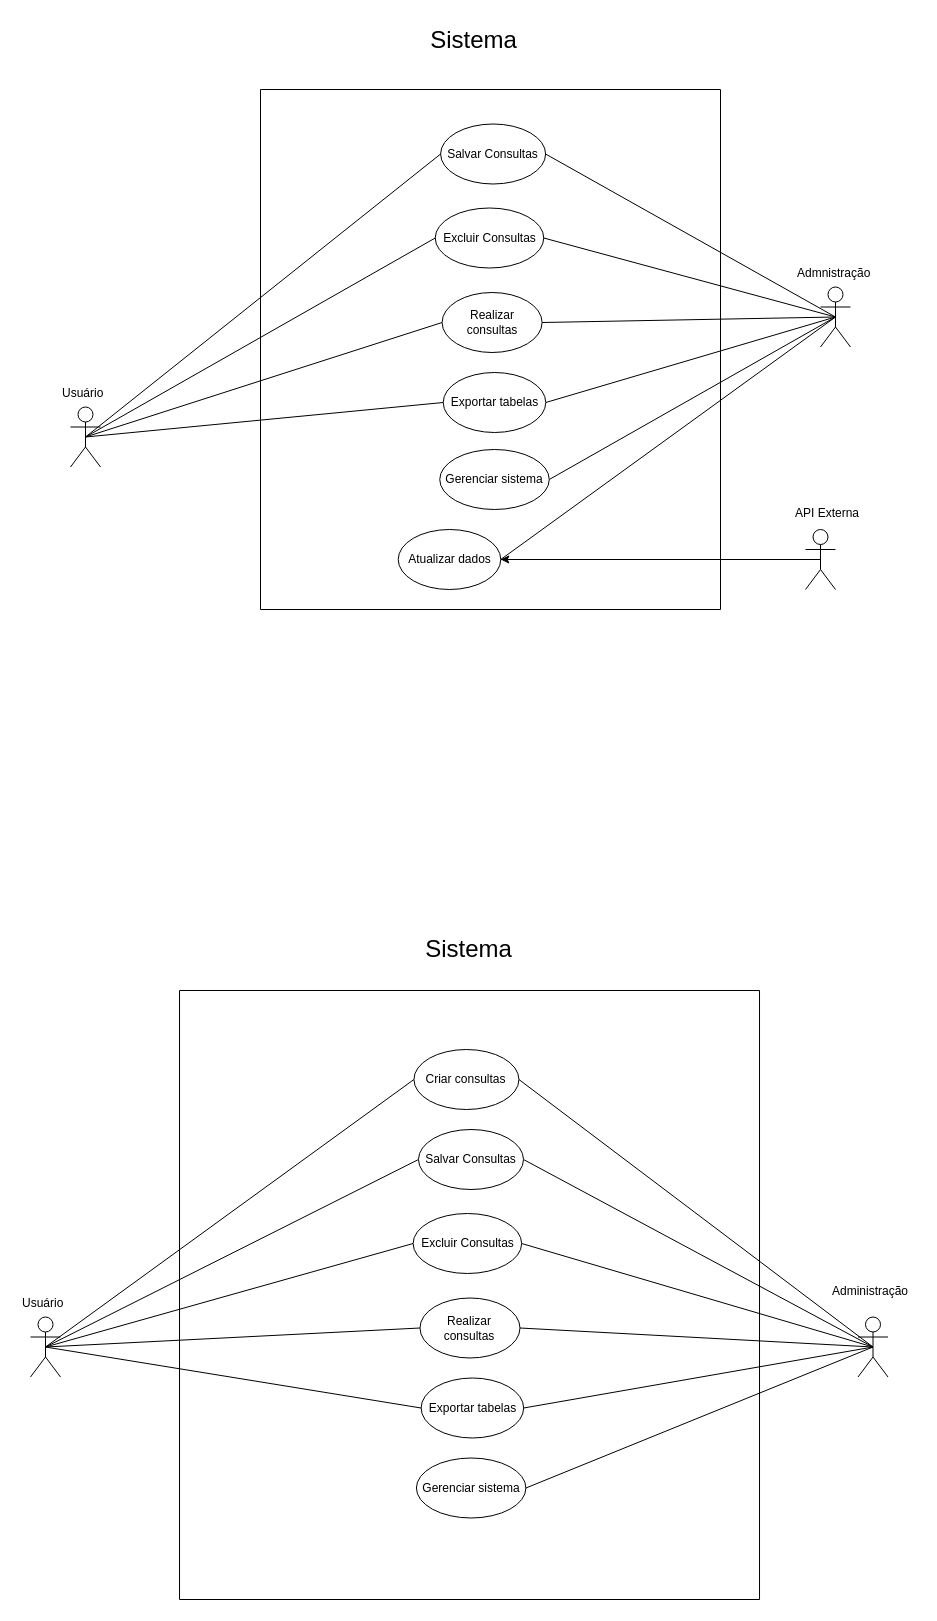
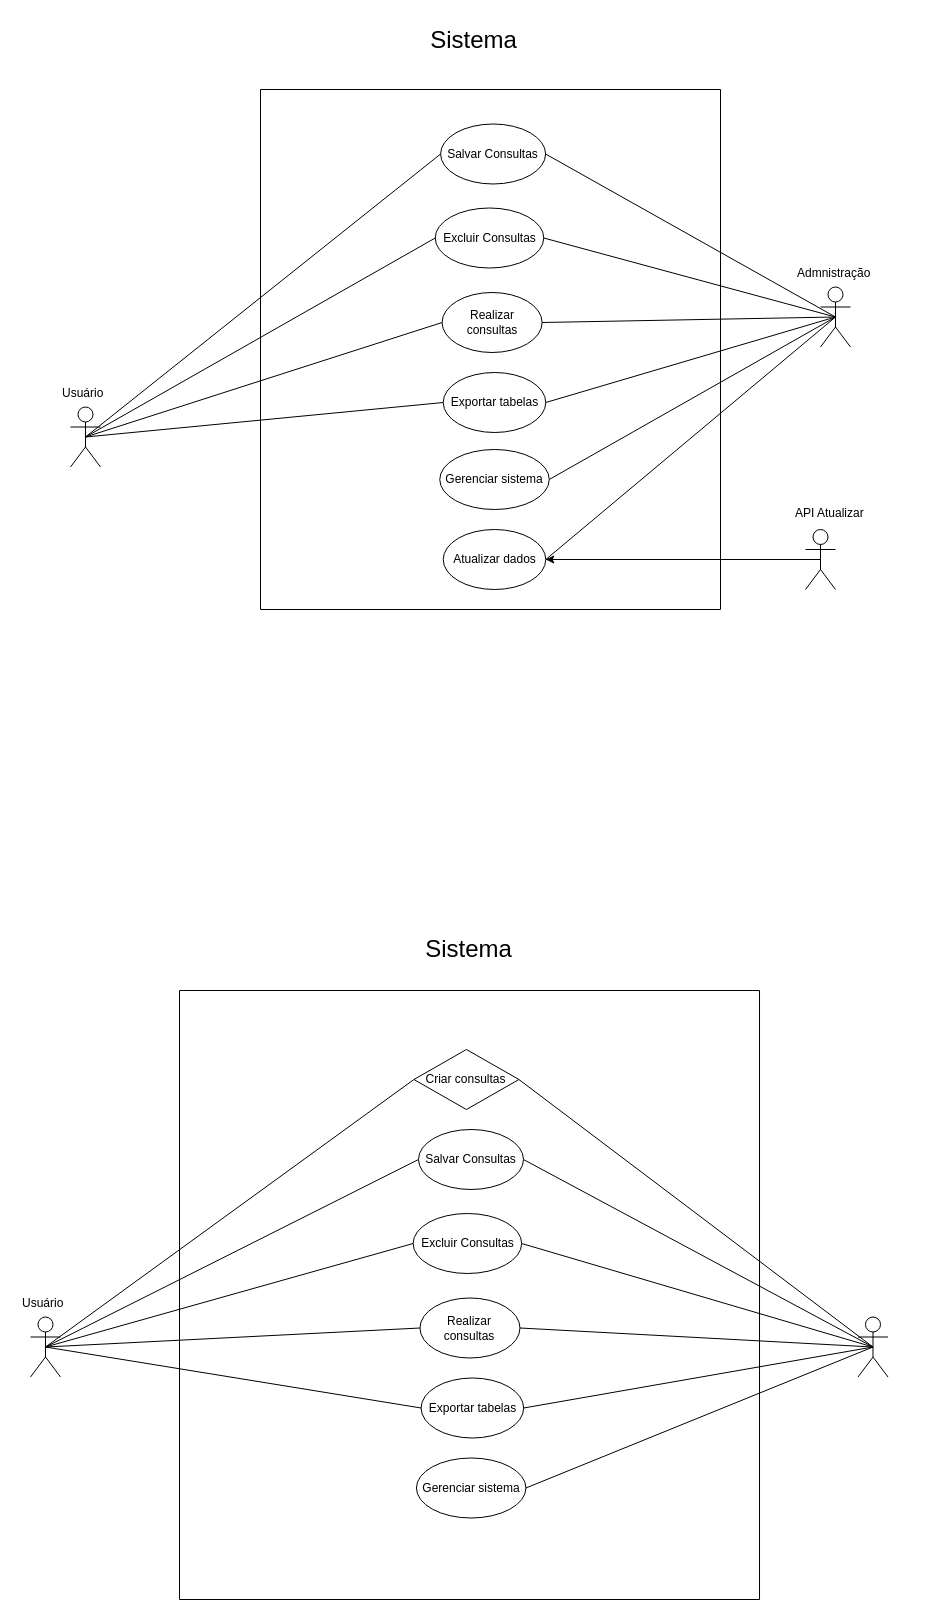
  <mxCell id="0" />
  <mxCell id="1" parent="0" />
  <mxCell id="2" value="" style="shape=umlActor;verticalLabelPosition=bottom;verticalAlign=top;html=1;outlineConnect=0;" vertex="1" parent="1"><mxGeometry x="820" y="286.5" width="30" height="60" as="geometry" /></mxCell>
  <mxCell id="3" value="" style="shape=umlActor;verticalLabelPosition=bottom;verticalAlign=top;html=1;outlineConnect=0;" vertex="1" parent="1"><mxGeometry x="805" y="529" width="30" height="60" as="geometry" /></mxCell>
  <mxCell id="4" value="" style="shape=umlActor;verticalLabelPosition=bottom;verticalAlign=top;html=1;outlineConnect=0;" vertex="1" parent="1"><mxGeometry x="70" y="406.5" width="30" height="60" as="geometry" /></mxCell>
  <mxCell id="5" value="&lt;font style=&quot;font-size: 24px;&quot;&gt;Sistema&lt;/font&gt;" style="text;html=1;align=center;verticalAlign=middle;resizable=0;points=[];autosize=1;strokeColor=none;fillColor=none;fontSize=12;fontFamily=Helvetica;fontColor=default;" vertex="1" parent="1"><mxGeometry x="417.62" y="20" width="110" height="40" as="geometry" /></mxCell>
  <mxCell id="6" value="" style="endArrow=none;html=1;rounded=0;exitX=0;exitY=0.5;exitDx=0;exitDy=0;entryX=0.5;entryY=0.5;entryDx=0;entryDy=0;entryPerimeter=0;" edge="1" parent="1" source="43" target="4"><mxGeometry width="50" height="50" relative="1" as="geometry"><mxPoint x="430" y="366" as="sourcePoint" /><mxPoint x="-110" y="449" as="targetPoint" /></mxGeometry></mxCell>
  <mxCell id="7" value="" style="endArrow=none;html=1;rounded=0;exitX=0;exitY=0.5;exitDx=0;exitDy=0;entryX=0.5;entryY=0.5;entryDx=0;entryDy=0;entryPerimeter=0;" edge="1" parent="1" source="44" target="4"><mxGeometry width="50" height="50" relative="1" as="geometry"><mxPoint x="420" y="435" as="sourcePoint" /><mxPoint x="-100" y="449" as="targetPoint" /></mxGeometry></mxCell>
  <mxCell id="8" value="" style="endArrow=none;html=1;rounded=0;entryX=1;entryY=0.5;entryDx=0;entryDy=0;exitX=0.5;exitY=0.5;exitDx=0;exitDy=0;exitPerimeter=0;" edge="1" parent="1" source="2" target="47"><mxGeometry width="50" height="50" relative="1" as="geometry"><mxPoint x="990" y="385" as="sourcePoint" /><mxPoint x="534" y="1058" as="targetPoint" /></mxGeometry></mxCell>
  <mxCell id="9" value="" style="endArrow=none;html=1;rounded=0;exitX=0.5;exitY=0.5;exitDx=0;exitDy=0;exitPerimeter=0;entryX=1;entryY=0.5;entryDx=0;entryDy=0;" edge="1" parent="1" source="3" target="48"><mxGeometry width="50" height="50" relative="1" as="geometry"><mxPoint x="1000" y="395" as="sourcePoint" /><mxPoint x="520" y="859" as="targetPoint" /></mxGeometry></mxCell>
  <mxCell id="10" value="" style="endArrow=none;html=1;rounded=0;exitX=1;exitY=0.5;exitDx=0;exitDy=0;entryX=0.5;entryY=0.5;entryDx=0;entryDy=0;entryPerimeter=0;" edge="1" parent="1" source="46" target="2"><mxGeometry width="50" height="50" relative="1" as="geometry"><mxPoint x="1533.75" y="253" as="sourcePoint" /><mxPoint x="910" y="419" as="targetPoint" /></mxGeometry></mxCell>
  <mxCell id="11" value="" style="endArrow=none;html=1;rounded=0;entryX=0;entryY=0.5;entryDx=0;entryDy=0;exitX=0.5;exitY=0.5;exitDx=0;exitDy=0;exitPerimeter=0;" edge="1" parent="1" source="4" target="46"><mxGeometry width="50" height="50" relative="1" as="geometry"><mxPoint x="-140" y="439" as="sourcePoint" /><mxPoint x="335" y="325" as="targetPoint" /></mxGeometry></mxCell>
- <mxCell id="12" value="&lt;div style=&quot;text-align: center;&quot;&gt;API Externa&lt;/div&gt;" style="text;whiteSpace=wrap;html=1;" vertex="1" parent="1"><mxGeometry x="792.5" y="499" width="85" height="40" as="geometry" /></mxCell>
+ <mxCell id="12" value="&lt;div style=&quot;text-align: center;&quot;&gt;API Atualizar&lt;/div&gt;" style="text;whiteSpace=wrap;html=1;" vertex="1" parent="1"><mxGeometry x="792.5" y="499" width="85" height="40" as="geometry" /></mxCell>
  <mxCell id="13" value="&lt;div style=&quot;text-align: center;&quot;&gt;Usuário&lt;/div&gt;" style="text;whiteSpace=wrap;html=1;" vertex="1" parent="1"><mxGeometry x="60" y="379" width="80" height="40" as="geometry" /></mxCell>
  <mxCell id="14" value="" style="endArrow=none;html=1;rounded=0;entryX=1;entryY=0.5;entryDx=0;entryDy=0;exitX=0.5;exitY=0.5;exitDx=0;exitDy=0;exitPerimeter=0;" edge="1" parent="1" source="2" target="45"><mxGeometry width="50" height="50" relative="1" as="geometry"><mxPoint x="1015" y="365" as="sourcePoint" /><mxPoint x="531" y="1199" as="targetPoint" /></mxGeometry></mxCell>
  <mxCell id="15" value="" style="endArrow=none;html=1;rounded=0;exitX=1;exitY=0.5;exitDx=0;exitDy=0;entryX=0.5;entryY=0.5;entryDx=0;entryDy=0;entryPerimeter=0;" edge="1" parent="1" source="43" target="2"><mxGeometry width="50" height="50" relative="1" as="geometry"><mxPoint x="535" y="489" as="sourcePoint" /><mxPoint x="820" y="369" as="targetPoint" /></mxGeometry></mxCell>
  <mxCell id="16" value="" style="endArrow=none;html=1;rounded=0;exitX=1;exitY=0.5;exitDx=0;exitDy=0;entryX=0.5;entryY=0.5;entryDx=0;entryDy=0;entryPerimeter=0;" edge="1" parent="1" source="44" target="2"><mxGeometry width="50" height="50" relative="1" as="geometry"><mxPoint x="533" y="573" as="sourcePoint" /><mxPoint x="830" y="379" as="targetPoint" /></mxGeometry></mxCell>
  <mxCell id="17" value="" style="endArrow=none;html=1;rounded=0;exitX=0;exitY=0.5;exitDx=0;exitDy=0;entryX=0.5;entryY=0.5;entryDx=0;entryDy=0;entryPerimeter=0;" edge="1" parent="1" source="45" target="4"><mxGeometry width="50" height="50" relative="1" as="geometry"><mxPoint x="432" y="658" as="sourcePoint" /><mxPoint x="55" y="447" as="targetPoint" /></mxGeometry></mxCell>
  <mxCell id="18" value="&lt;div style=&quot;text-align: center;&quot;&gt;Admnistração&lt;/div&gt;" style="text;whiteSpace=wrap;html=1;" vertex="1" parent="1"><mxGeometry x="795" y="259" width="55" height="40" as="geometry" /></mxCell>
  <mxCell id="19" value="" style="shape=umlActor;verticalLabelPosition=bottom;verticalAlign=top;html=1;outlineConnect=0;" vertex="1" parent="1"><mxGeometry x="857.5" y="1316.5" width="30" height="60" as="geometry" /></mxCell>
  <mxCell id="20" value="" style="shape=umlActor;verticalLabelPosition=bottom;verticalAlign=top;html=1;outlineConnect=0;" vertex="1" parent="1"><mxGeometry x="30" y="1316.5" width="30" height="60" as="geometry" /></mxCell>
  <mxCell id="21" value="&lt;font style=&quot;font-size: 24px;&quot;&gt;Sistema&lt;/font&gt;" style="text;html=1;align=center;verticalAlign=middle;resizable=0;points=[];autosize=1;strokeColor=none;fillColor=none;fontSize=12;fontFamily=Helvetica;fontColor=default;" vertex="1" parent="1"><mxGeometry x="413.3" y="929" width="110" height="40" as="geometry" /></mxCell>
  <mxCell id="22" value="" style="endArrow=none;html=1;rounded=0;exitX=0;exitY=0.5;exitDx=0;exitDy=0;entryX=0.5;entryY=0.5;entryDx=0;entryDy=0;entryPerimeter=0;" edge="1" parent="1" source="36" target="20"><mxGeometry width="50" height="50" relative="1" as="geometry"><mxPoint x="420" y="1266" as="sourcePoint" /><mxPoint x="-140" y="1349" as="targetPoint" /></mxGeometry></mxCell>
  <mxCell id="23" value="" style="endArrow=none;html=1;rounded=0;exitX=0;exitY=0.5;exitDx=0;exitDy=0;entryX=0.5;entryY=0.5;entryDx=0;entryDy=0;entryPerimeter=0;" edge="1" parent="1" source="37" target="20"><mxGeometry width="50" height="50" relative="1" as="geometry"><mxPoint x="430" y="1276" as="sourcePoint" /><mxPoint x="-110" y="1359" as="targetPoint" /></mxGeometry></mxCell>
  <mxCell id="24" value="" style="endArrow=none;html=1;rounded=0;exitX=0;exitY=0.5;exitDx=0;exitDy=0;entryX=0.5;entryY=0.5;entryDx=0;entryDy=0;entryPerimeter=0;" edge="1" parent="1" source="38" target="20"><mxGeometry width="50" height="50" relative="1" as="geometry"><mxPoint x="420" y="1345" as="sourcePoint" /><mxPoint x="-100" y="1359" as="targetPoint" /></mxGeometry></mxCell>
  <mxCell id="25" value="" style="endArrow=none;html=1;rounded=0;entryX=0;entryY=0.5;entryDx=0;entryDy=0;exitX=0.5;exitY=0.5;exitDx=0;exitDy=0;exitPerimeter=0;" edge="1" parent="1" source="20" target="41"><mxGeometry width="50" height="50" relative="1" as="geometry"><mxPoint x="-140" y="1349" as="sourcePoint" /><mxPoint x="335" y="1235" as="targetPoint" /></mxGeometry></mxCell>
- <mxCell id="26" value="&lt;div style=&quot;text-align: center;&quot;&gt;&lt;span style=&quot;background-color: initial;&quot;&gt;Administração&lt;/span&gt;&lt;/div&gt;" style="text;whiteSpace=wrap;html=1;" vertex="1" parent="1"><mxGeometry x="830" y="1276.5" width="85" height="40" as="geometry" /></mxCell>
  <mxCell id="27" value="&lt;div style=&quot;text-align: center;&quot;&gt;Usuário&lt;/div&gt;" style="text;whiteSpace=wrap;html=1;" vertex="1" parent="1"><mxGeometry x="20" y="1289" width="80" height="40" as="geometry" /></mxCell>
  <mxCell id="28" value="" style="endArrow=none;html=1;rounded=0;exitX=0;exitY=0.5;exitDx=0;exitDy=0;entryX=0.5;entryY=0.5;entryDx=0;entryDy=0;entryPerimeter=0;" edge="1" parent="1" source="39" target="20"><mxGeometry width="50" height="50" relative="1" as="geometry"><mxPoint x="432" y="1568" as="sourcePoint" /><mxPoint x="55" y="1357" as="targetPoint" /></mxGeometry></mxCell>
  <mxCell id="29" value="" style="endArrow=none;html=1;rounded=0;entryX=1;entryY=0.5;entryDx=0;entryDy=0;exitX=0.5;exitY=0.5;exitDx=0;exitDy=0;exitPerimeter=0;" edge="1" parent="1" source="19" target="36"><mxGeometry width="50" height="50" relative="1" as="geometry"><mxPoint x="1055" y="1489" as="sourcePoint" /><mxPoint x="530" y="1230" as="targetPoint" /></mxGeometry></mxCell>
  <mxCell id="30" value="" style="endArrow=none;html=1;rounded=0;entryX=1;entryY=0.5;entryDx=0;entryDy=0;exitX=0.5;exitY=0.5;exitDx=0;exitDy=0;exitPerimeter=0;" edge="1" parent="1" source="19" target="41"><mxGeometry width="50" height="50" relative="1" as="geometry"><mxPoint x="1050" y="1479" as="sourcePoint" /><mxPoint x="531" y="1319" as="targetPoint" /></mxGeometry></mxCell>
  <mxCell id="31" value="" style="endArrow=none;html=1;rounded=0;entryX=1;entryY=0.5;entryDx=0;entryDy=0;exitX=0.5;exitY=0.5;exitDx=0;exitDy=0;exitPerimeter=0;" edge="1" parent="1" source="19" target="37"><mxGeometry width="50" height="50" relative="1" as="geometry"><mxPoint x="1050" y="1473" as="sourcePoint" /><mxPoint x="535" y="1399" as="targetPoint" /></mxGeometry></mxCell>
  <mxCell id="32" value="" style="endArrow=none;html=1;rounded=0;entryX=1;entryY=0.5;entryDx=0;entryDy=0;exitX=0.5;exitY=0.5;exitDx=0;exitDy=0;exitPerimeter=0;" edge="1" parent="1" source="19" target="38"><mxGeometry width="50" height="50" relative="1" as="geometry"><mxPoint x="1055" y="1489" as="sourcePoint" /><mxPoint x="533" y="1483" as="targetPoint" /></mxGeometry></mxCell>
  <mxCell id="33" value="" style="endArrow=none;html=1;rounded=0;entryX=1;entryY=0.5;entryDx=0;entryDy=0;exitX=0.5;exitY=0.5;exitDx=0;exitDy=0;exitPerimeter=0;" edge="1" parent="1" source="19" target="39"><mxGeometry width="50" height="50" relative="1" as="geometry"><mxPoint x="1065" y="1499" as="sourcePoint" /><mxPoint x="532" y="1568" as="targetPoint" /></mxGeometry></mxCell>
  <mxCell id="34" value="" style="endArrow=none;html=1;rounded=0;entryX=1;entryY=0.5;entryDx=0;entryDy=0;exitX=0.5;exitY=0.5;exitDx=0;exitDy=0;exitPerimeter=0;" edge="1" parent="1" source="19" target="40"><mxGeometry width="50" height="50" relative="1" as="geometry"><mxPoint x="1075" y="1509" as="sourcePoint" /><mxPoint x="535" y="1648" as="targetPoint" /></mxGeometry></mxCell>
  <mxCell id="35" value="" style="swimlane;startSize=0;" vertex="1" parent="1"><mxGeometry x="179.02" y="990" width="580" height="609" as="geometry" /></mxCell>
- <mxCell id="36" value="Criar consultas" style="ellipse;whiteSpace=wrap;html=1;" vertex="1" parent="35"><mxGeometry x="234.41" y="59" width="105" height="60" as="geometry" /></mxCell>
+ <mxCell id="36" value="Criar consultas" style="rhombus;whiteSpace=wrap;html=1;" vertex="1" parent="35"><mxGeometry x="234.41" y="59" width="105" height="60" as="geometry" /></mxCell>
  <mxCell id="37" value="Excluir Consultas" style="ellipse;whiteSpace=wrap;html=1;" vertex="1" parent="35"><mxGeometry x="233.59" y="223" width="108.56" height="60" as="geometry" /></mxCell>
  <mxCell id="38" value="Realizar consultas" style="ellipse;whiteSpace=wrap;html=1;" vertex="1" parent="35"><mxGeometry x="240.47" y="307.5" width="100" height="60" as="geometry" /></mxCell>
  <mxCell id="39" value="Exportar tabelas" style="ellipse;whiteSpace=wrap;html=1;" vertex="1" parent="35"><mxGeometry x="241.6" y="387.5" width="102.55" height="60" as="geometry" /></mxCell>
  <mxCell id="40" value="Gerenciar sistema" style="ellipse;whiteSpace=wrap;html=1;" vertex="1" parent="35"><mxGeometry x="236.9" y="467.5" width="109.5" height="60" as="geometry" /></mxCell>
  <mxCell id="41" value="Salvar Consultas" style="ellipse;whiteSpace=wrap;html=1;" vertex="1" parent="35"><mxGeometry x="238.97" y="139" width="105" height="60" as="geometry" /></mxCell>
  <mxCell id="42" value="" style="swimlane;startSize=0;" vertex="1" parent="1"><mxGeometry x="260" y="89" width="460" height="520" as="geometry" /></mxCell>
  <mxCell id="43" value="Excluir Consultas" style="ellipse;whiteSpace=wrap;html=1;" vertex="1" parent="42"><mxGeometry x="174.72" y="118.5" width="108.56" height="60" as="geometry" /></mxCell>
  <mxCell id="44" value="Realizar consultas" style="ellipse;whiteSpace=wrap;html=1;" vertex="1" parent="42"><mxGeometry x="181.6" y="203" width="100" height="60" as="geometry" /></mxCell>
  <mxCell id="45" value="Exportar tabelas" style="ellipse;whiteSpace=wrap;html=1;" vertex="1" parent="42"><mxGeometry x="182.73" y="283" width="102.55" height="60" as="geometry" /></mxCell>
  <mxCell id="46" value="Salvar Consultas" style="ellipse;whiteSpace=wrap;html=1;" vertex="1" parent="42"><mxGeometry x="180.1" y="34.5" width="105" height="60" as="geometry" /></mxCell>
  <mxCell id="47" value="Gerenciar sistema" style="ellipse;whiteSpace=wrap;html=1;" vertex="1" parent="42"><mxGeometry x="179.25" y="360" width="109.5" height="60" as="geometry" /></mxCell>
- <mxCell id="48" value="Atualizar dados" style="ellipse;whiteSpace=wrap;html=1;" vertex="1" parent="42"><mxGeometry x="137.73" y="440" width="102.55" height="60" as="geometry" /></mxCell>
+ <mxCell id="48" value="Atualizar dados" style="ellipse;whiteSpace=wrap;html=1;" vertex="1" parent="42"><mxGeometry x="182.73" y="440" width="102.55" height="60" as="geometry" /></mxCell>
  <mxCell id="49" value="" style="endArrow=classic;html=1;rounded=0;entryX=1;entryY=0.5;entryDx=0;entryDy=0;exitX=0.5;exitY=0.5;exitDx=0;exitDy=0;exitPerimeter=0;" edge="1" parent="1" source="3" target="48"><mxGeometry width="50" height="50" relative="1" as="geometry"><mxPoint x="830" y="319" as="sourcePoint" /><mxPoint x="630" y="339" as="targetPoint" /></mxGeometry></mxCell>
  <mxCell id="50" value="" style="endArrow=none;html=1;rounded=0;entryX=1;entryY=0.5;entryDx=0;entryDy=0;exitX=0.5;exitY=0.5;exitDx=0;exitDy=0;exitPerimeter=0;" edge="1" parent="1" source="2" target="48"><mxGeometry width="50" height="50" relative="1" as="geometry"><mxPoint x="845" y="327" as="sourcePoint" /><mxPoint x="559" y="489" as="targetPoint" /></mxGeometry></mxCell>
